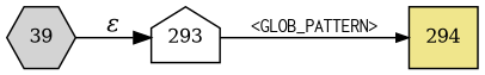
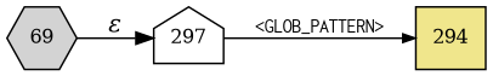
  digraph {
    rankdir=LR
    node [fixedsize=true fontsize=11 peripheries=1 style=filled]
-   n1 [fillcolor=lightgrey label=39 shape=hexagon width=.55]
-   n2 [fillcolor=white label=293 shape=house width=.55]
+   n1 [fillcolor=lightgrey label=69 shape=hexagon width=.55]
+   n2 [fillcolor=white label=297 shape=house width=.55]
    n3 [fillcolor=khaki label=294 shape=box width=.55]
    n1 -> n2 [fontname="Times-Italic" label="&epsilon;"]
    n2 -> n3 [arrowhead=normal arrowsize=.7 fontname=Courier fontsize=11 label="<GLOB_PATTERN>"]
  }
